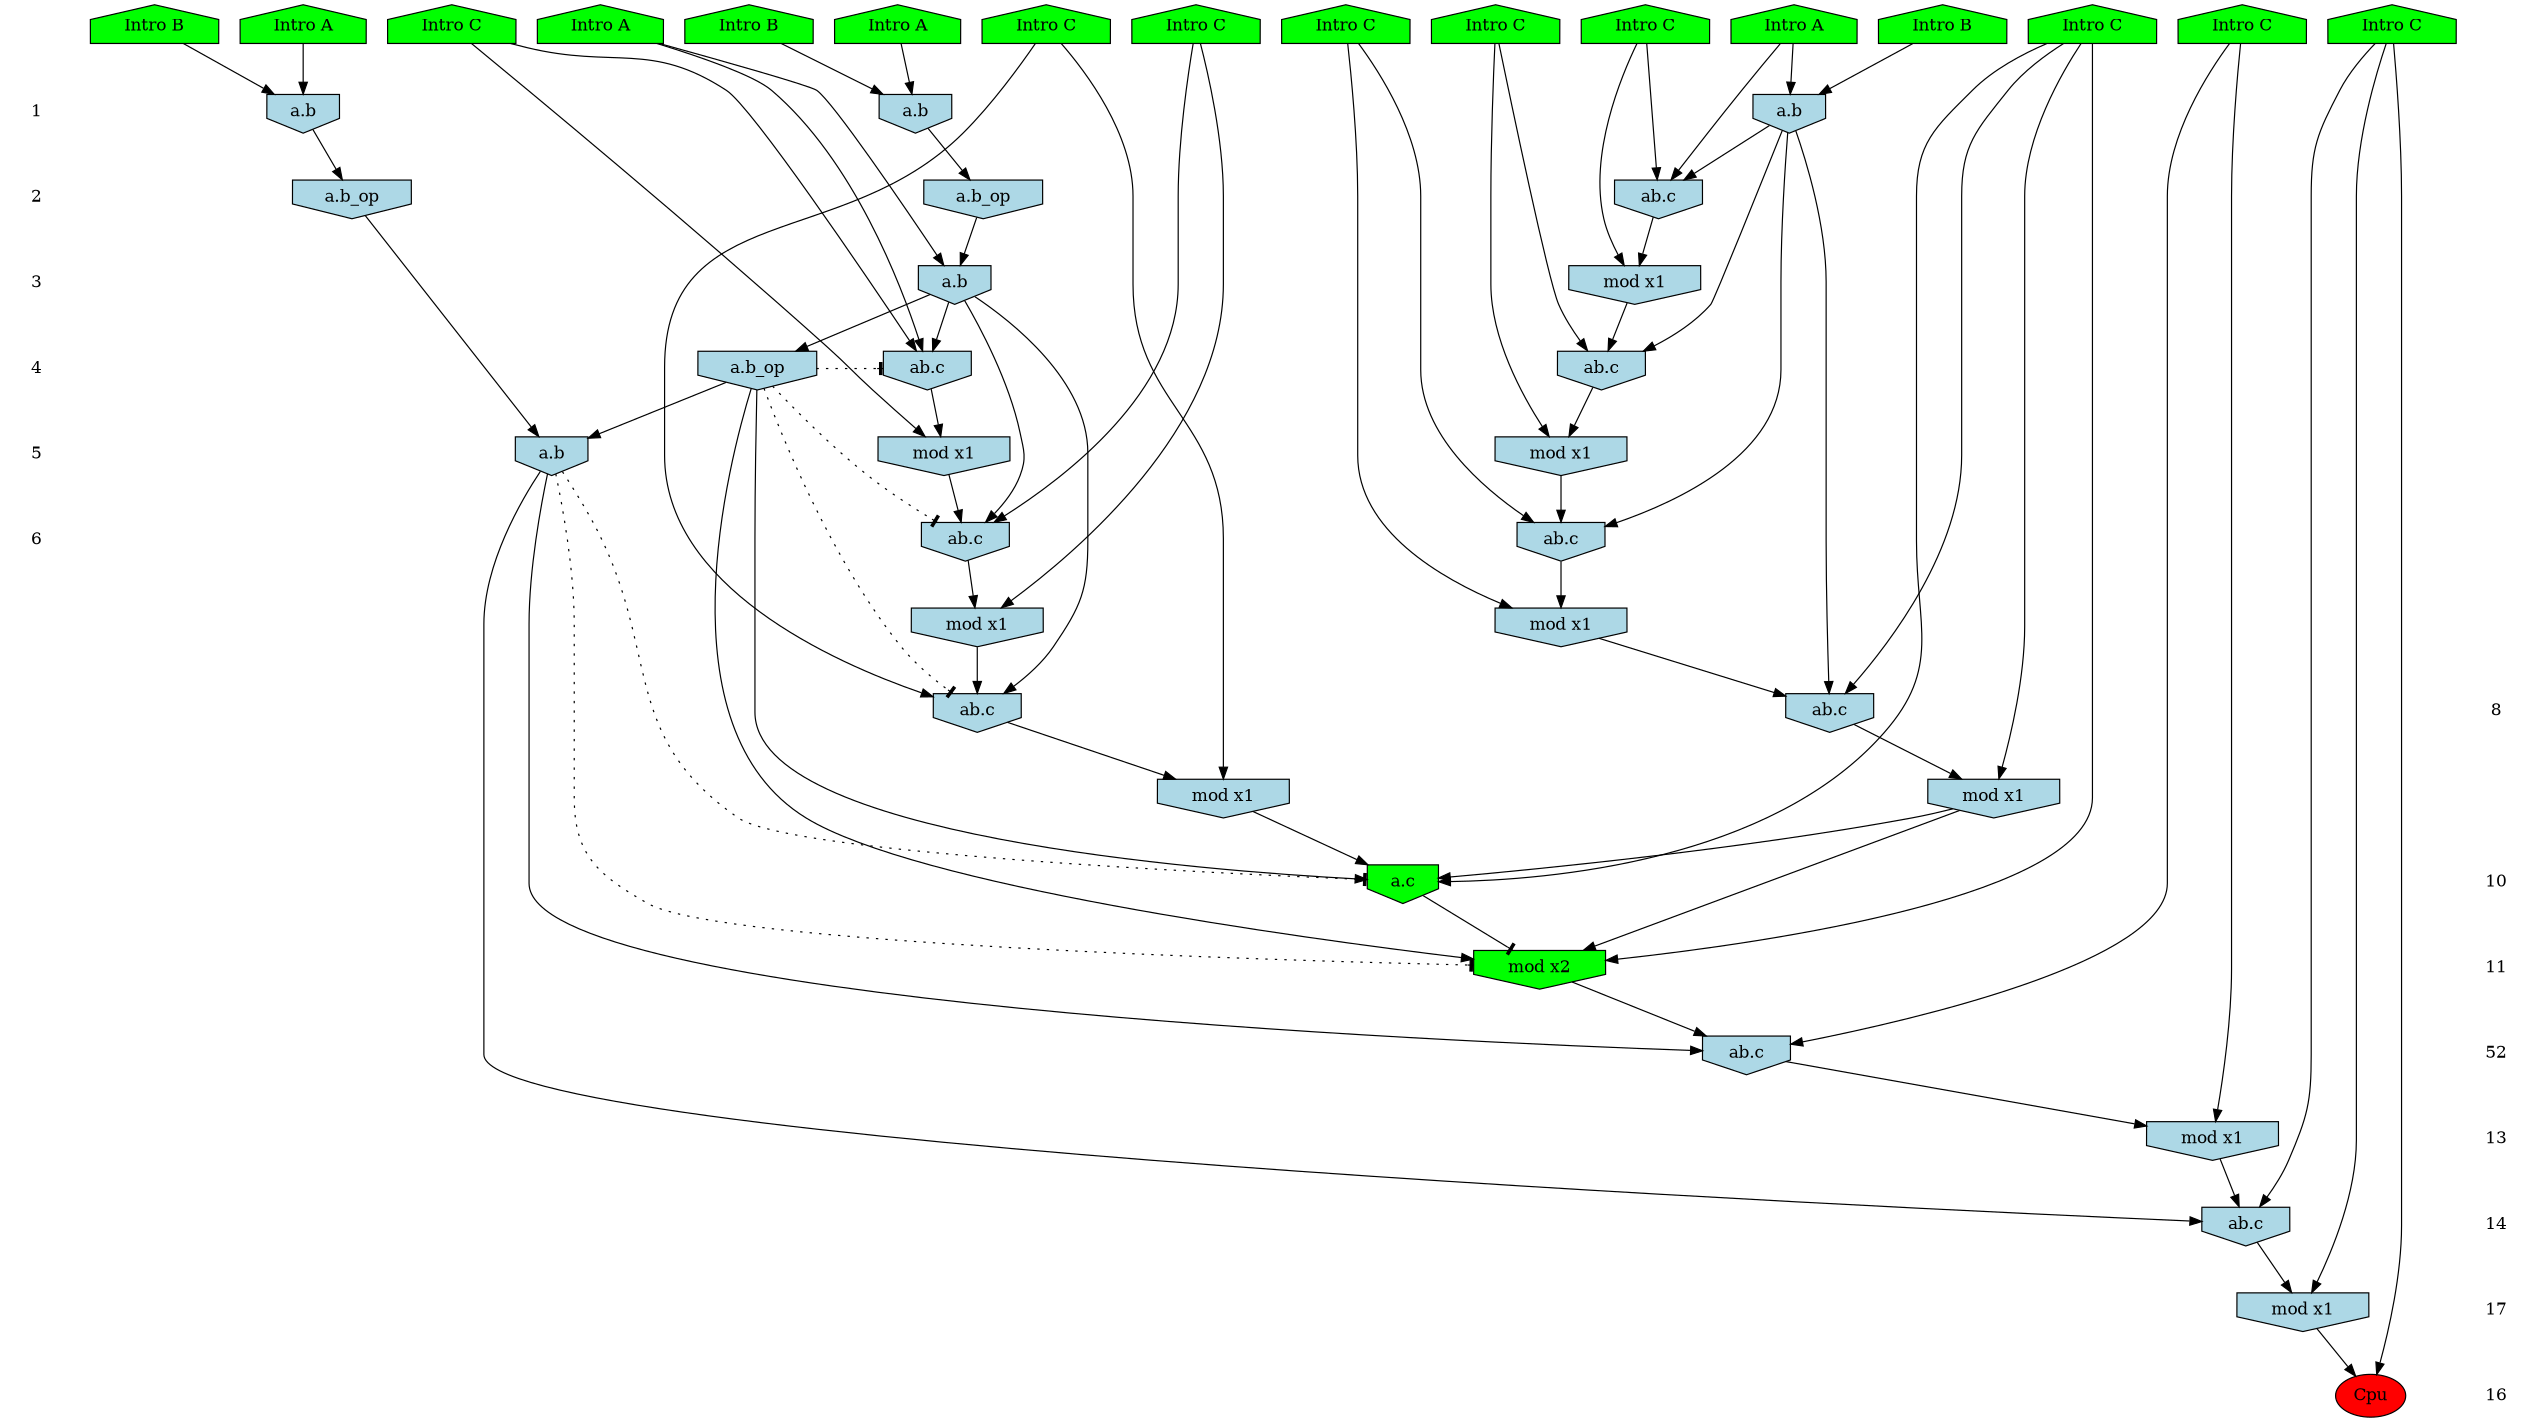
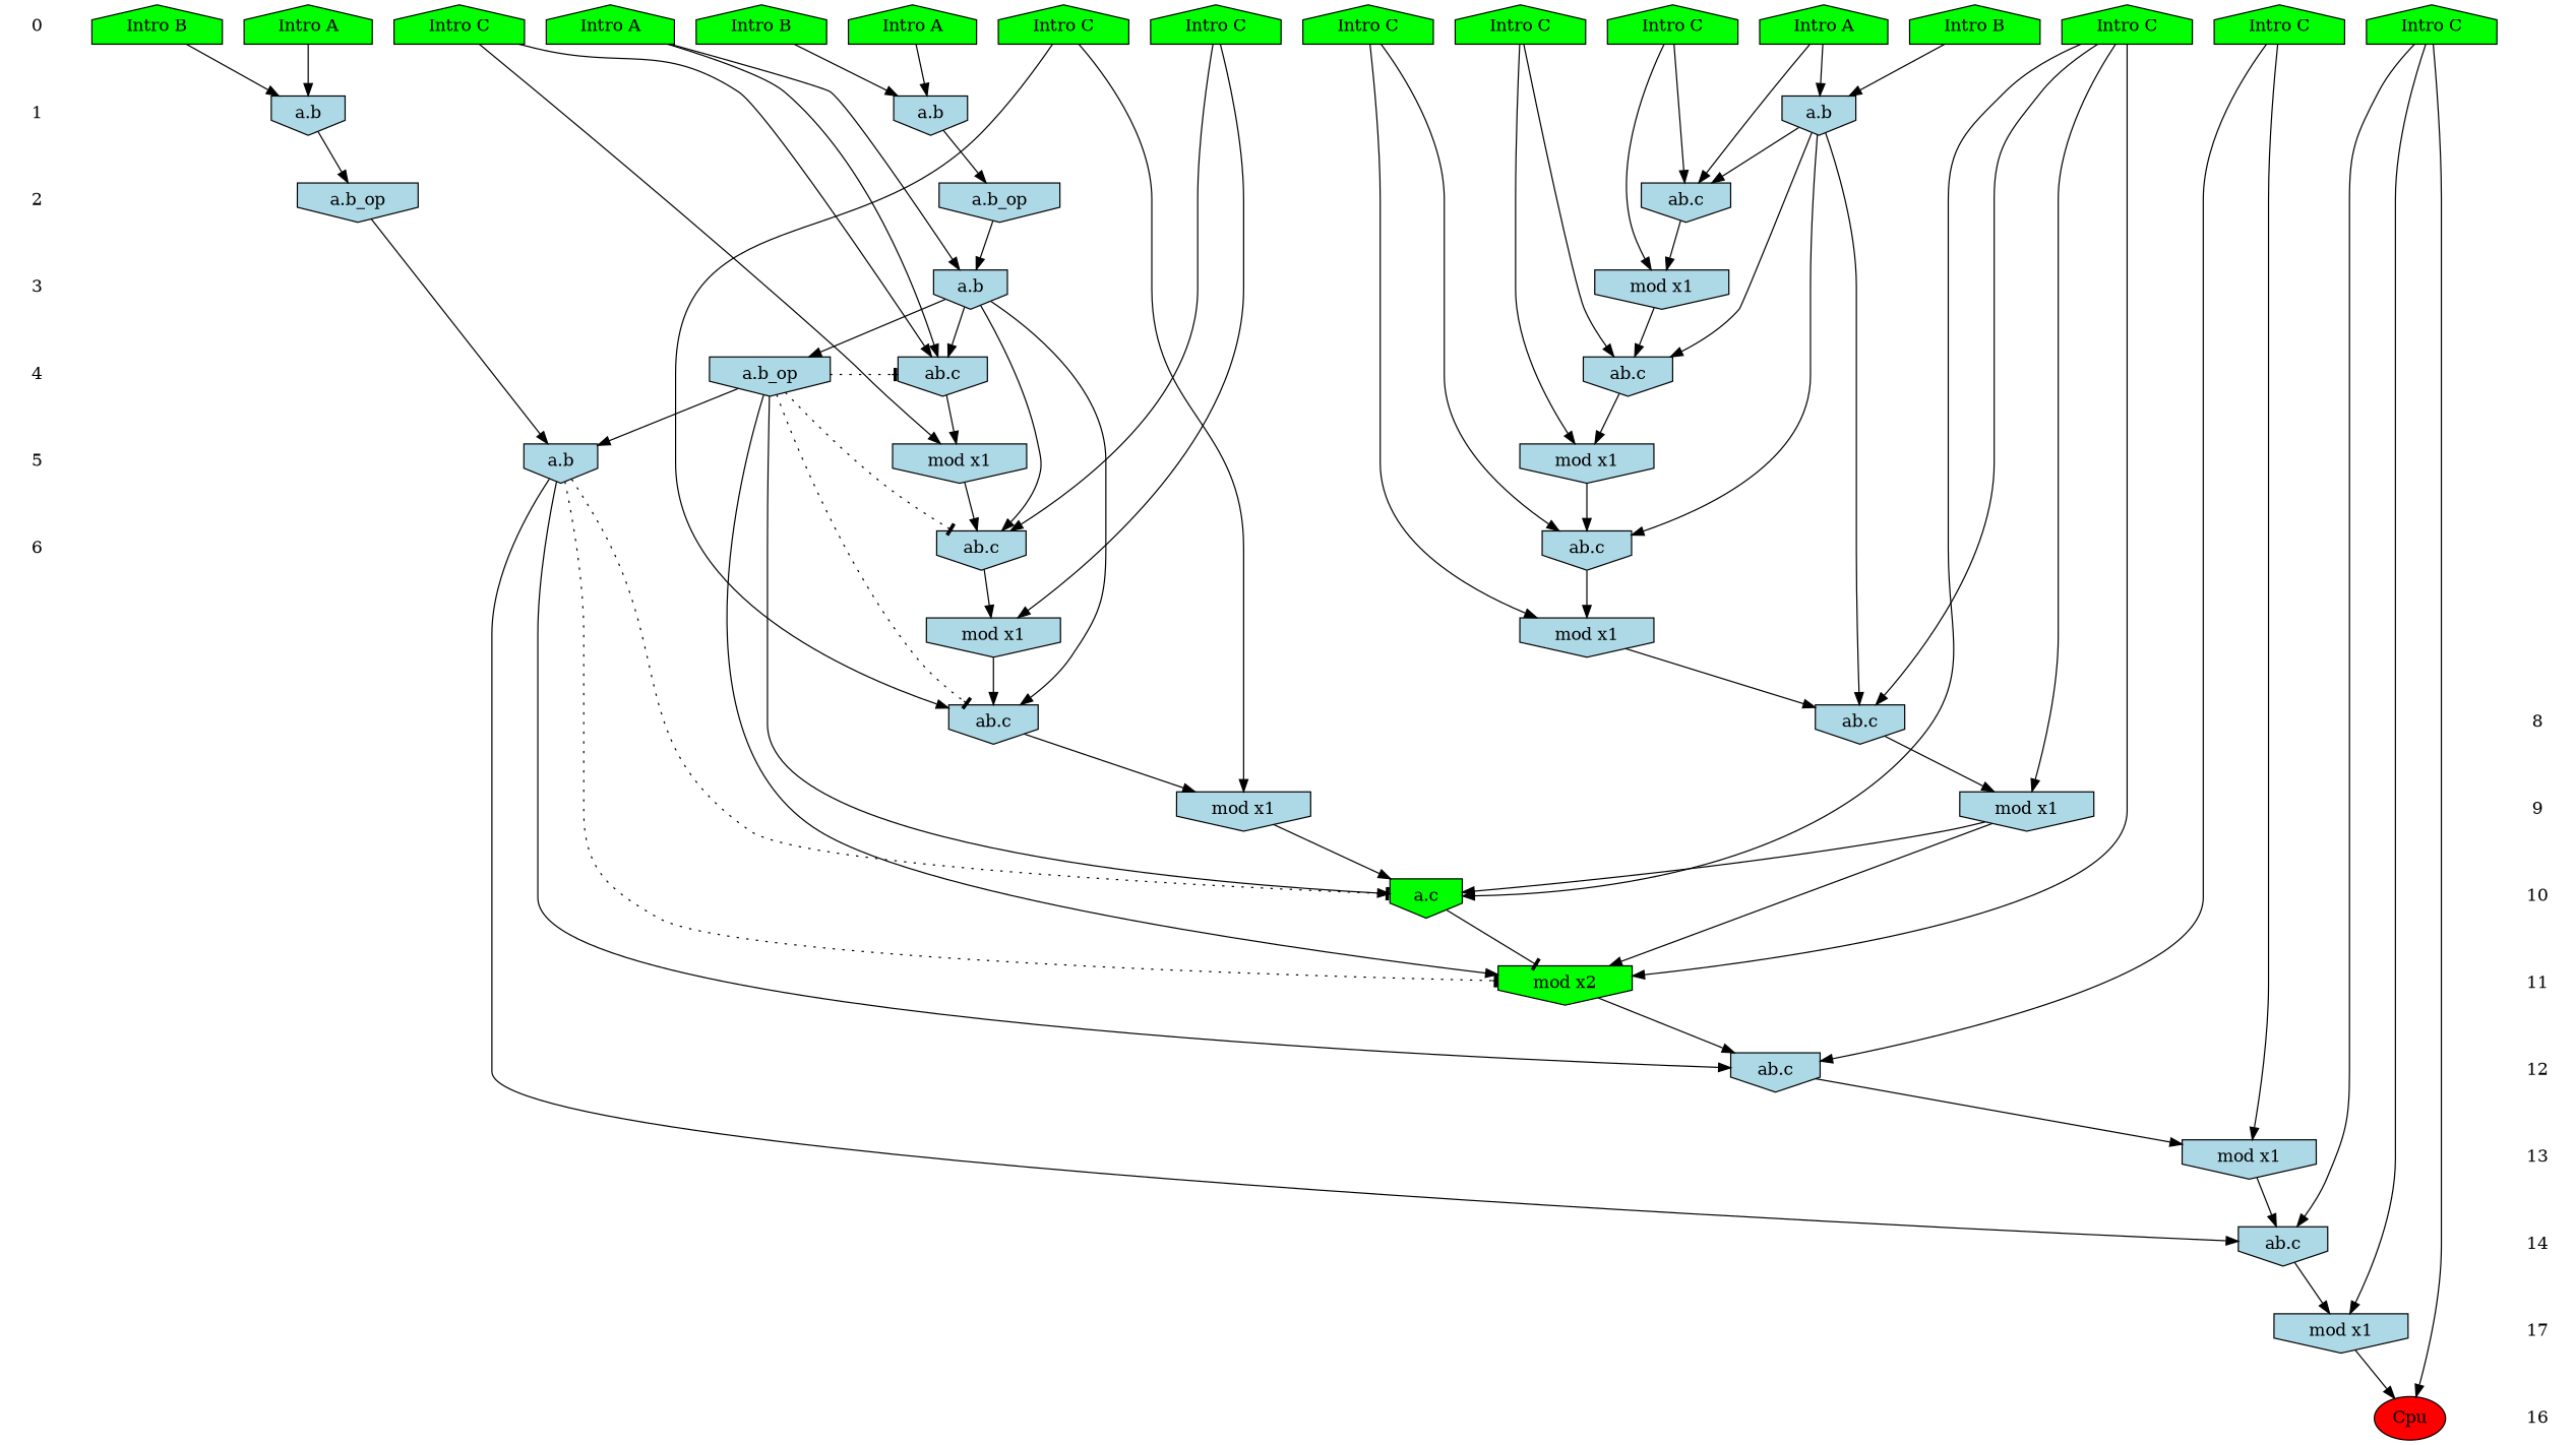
  digraph {
    ranksep=.5
    node [shape=invhouse fillcolor=lightblue style=filled]
+   0 [shape=plaintext fillcolor="" style=""]
    n2 [fillcolor=green label="Intro B" shape=house]
    n3 [fillcolor=green label="Intro A" shape=house]
    n4 [fillcolor=green label="Intro B" shape=house]
    n5 [fillcolor=green label="Intro A" shape=house]
    n6 [fillcolor=green label="Intro A" shape=house]
    n7 [fillcolor=green label="Intro A" shape=house]
    n8 [fillcolor=green label="Intro B" shape=house]
    n9 [fillcolor=green label="Intro C" shape=house]
    n10 [fillcolor=green label="Intro C" shape=house]
    n11 [fillcolor=green label="Intro C" shape=house]
    n12 [fillcolor=green label="Intro C" shape=house]
    n13 [fillcolor=green label="Intro C" shape=house]
    n14 [fillcolor=green label="Intro C" shape=house]
    n15 [fillcolor=green label="Intro C" shape=house]
    n16 [fillcolor=green label="Intro C" shape=house]
    n17 [fillcolor=green label="Intro C" shape=house]
    1 [shape=plaintext fillcolor="" style=""]
    n19 [label="a.b"]
    n20 [label="a.b"]
    n21 [label="a.b"]
    2 [shape=plaintext fillcolor="" style=""]
    n23 [label="ab.c"]
    n24 [label="a.b_op"]
    n25 [label="a.b_op"]
    3 [shape=plaintext fillcolor="" style=""]
    n27 [label="mod x1"]
    n28 [label="a.b"]
    4 [shape=plaintext fillcolor="" style=""]
    n30 [label="ab.c"]
    n31 [label="ab.c"]
    n32 [label="a.b_op"]
    5 [shape=plaintext fillcolor="" style=""]
    n34 [label="mod x1"]
    n35 [label="mod x1"]
    n36 [label="a.b"]
    6 [shape=plaintext fillcolor="" style=""]
    n38 [label="ab.c"]
    n39 [label="ab.c"]
    n40 [label="mod x1"]
    n41 [label="mod x1"]
    8 [shape=plaintext fillcolor="" style=""]
    n43 [label="ab.c"]
    n44 [label="ab.c"]
+   9 [shape=plaintext fillcolor="" style=""]
    n46 [label="mod x1"]
    n47 [label="mod x1"]
    10 [shape=plaintext fillcolor="" style=""]
    n49 [fillcolor=green label="a.c"]
    11 [shape=plaintext fillcolor="" style=""]
    n51 [fillcolor=green label="mod x2"]
-   12 [shape=plaintext label=52 fillcolor="" style=""]
+   12 [shape=plaintext fillcolor="" style=""]
    n53 [label="ab.c"]
    13 [shape=plaintext fillcolor="" style=""]
    n55 [label="mod x1"]
    14 [shape=plaintext fillcolor="" style=""]
    n57 [label="ab.c"]
    n58 [label=17 shape=plaintext fillcolor="" style=""]
    n59 [label="mod x1"]
    16 [shape=plaintext fillcolor="" style=""]
    n61 [fillcolor=red label=Cpu shape=""]
    subgraph sub_1 {
      rank=same
+     0
      n2
      n3
      n4
      n5
      n6
      n7
      n8
      n9
      n10
      n11
      n12
      n13
      n14
      n15
      n16
      n17
    }
    subgraph sub_2 {
      rank=same
      1
      n19
      n20
      n21
    }
    subgraph sub_3 {
      rank=same
      2
      n23
      n24
      n25
    }
    subgraph sub_4 {
      rank=same
      3
      n27
      n28
    }
    subgraph sub_5 {
      rank=same
      4
      n30
      n31
      n32
    }
    subgraph sub_6 {
      rank=same
      5
      n34
      n35
      n36
    }
    subgraph sub_7 {
      rank=same
      6
      n38
      n39
    }
    subgraph sub_8 {
      rank=same
      n40
      n41
    }
    subgraph sub_9 {
      rank=same
      8
      n43
      n44
    }
    subgraph sub_10 {
      rank=same
+     9
      n46
      n47
    }
    subgraph sub_11 {
      rank=same
      10
      n49
    }
    subgraph sub_12 {
      rank=same
      11
      n51
    }
    subgraph sub_13 {
      rank=same
      12
      n53
    }
    subgraph sub_14 {
      rank=same
      13
      n55
    }
    subgraph sub_15 {
      rank=same
      14
      n57
    }
    subgraph sub_16 {
      rank=same
      n58
      n59
    }
    subgraph sub_17 {
      rank=same
      16
      n61
    }
+   0 -> 1 [style=invis]
    n2 -> n20
    n3 -> n20
    n4 -> n19
    n5 -> n21
    n6 -> n19
    n6 -> n23
    n7 -> n28
    n7 -> n31
    n8 -> n21
    n9 -> n44
    n9 -> n47
    n10 -> n38
    n10 -> n40
    n11 -> n43
    n11 -> n46
    n11 -> n49
    n11 -> n51
    n12 -> n31
    n12 -> n35
    n13 -> n23
    n13 -> n27
    n14 -> n53
    n14 -> n55
    n15 -> n57
    n15 -> n59
    n15 -> n61
    n16 -> n30
    n16 -> n34
    n17 -> n39
    n17 -> n41
    1 -> 2 [style=invis]
    n19 -> n23
    n19 -> n30
    n19 -> n38
    n19 -> n43
    n20 -> n24
    n21 -> n25
    2 -> 3 [style=invis]
    n23 -> n27
    n24 -> n28
    n25 -> n36
    3 -> 4 [style=invis]
    n27 -> n30
    n28 -> n31
    n28 -> n32
    n28 -> n39
    n28 -> n44
    4 -> 5 [style=invis]
    n30 -> n34
    n31 -> n35
    n32 -> n31 [arrowhead=tee style=dotted]
    n32 -> n36
    n32 -> n39 [arrowhead=tee style=dotted]
    n32 -> n44 [arrowhead=tee style=dotted]
    n32 -> n49
    n32 -> n51
    5 -> 6 [style=invis]
    n34 -> n38
    n35 -> n39
    n36 -> n49 [arrowhead=tee style=dotted]
    n36 -> n51 [arrowhead=tee style=dotted]
    n36 -> n53
    n36 -> n57
    n38 -> n40
    n39 -> n41
    n40 -> n43
    n41 -> n44
+   8 -> 9 [style=invis]
    n43 -> n46
    n44 -> n47
+   9 -> 10 [style=invis]
    n46 -> n49
    n46 -> n51
    n47 -> n49
    10 -> 11 [style=invis]
    n49 -> n51 [arrowhead=tee]
    11 -> 12 [style=invis]
    n51 -> n53
    12 -> 13 [style=invis]
    n53 -> n55
    13 -> 14 [style=invis]
    n55 -> n57
    14 -> n58 [style=invis]
    n57 -> n59
    n58 -> 16 [style=invis]
    n59 -> n61
  }
